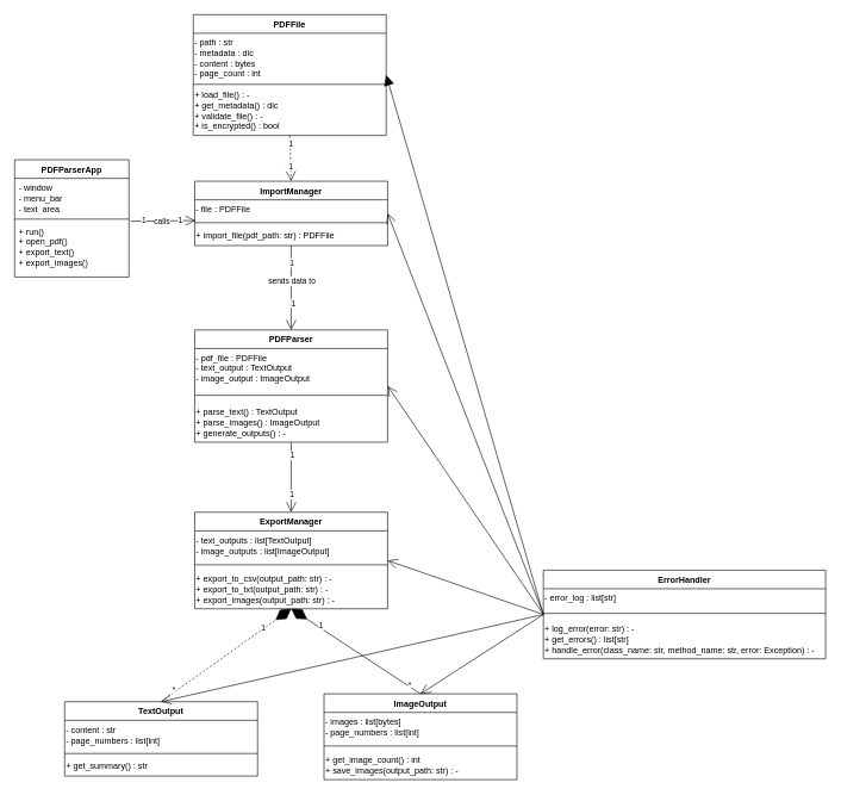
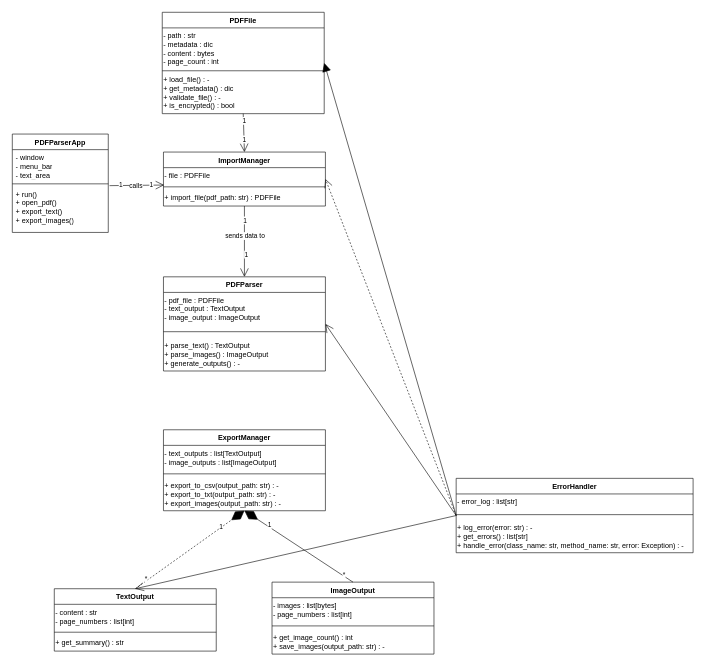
  <mxCell id="0" />
  <mxCell id="1" parent="0" />
  <mxCell id="2" value="PDFParser" style="swimlane;fontStyle=1;align=center;verticalAlign=top;childLayout=stackLayout;horizontal=1;startSize=26;horizontalStack=0;resizeParent=1;resizeParentMax=0;resizeLast=0;collapsible=1;marginBottom=0;whiteSpace=wrap;html=1;" parent="1" vertex="1"><mxGeometry x="272" y="461" width="270" height="157" as="geometry" /></mxCell>
  <mxCell id="3" value="&lt;span class=&quot;hljs-deletion&quot;&gt;- pdf_file : PDFFile&lt;/span&gt;&lt;br&gt;&lt;span class=&quot;hljs-deletion&quot;&gt;- text_output : TextOutput&lt;/span&gt;&lt;br&gt;&lt;span class=&quot;hljs-deletion&quot;&gt;- image_output : ImageOutput&lt;/span&gt;" style="text;html=1;align=left;verticalAlign=middle;resizable=0;points=[];autosize=1;strokeColor=none;fillColor=none;" parent="2" vertex="1"><mxGeometry y="26" width="270" height="55" as="geometry" /></mxCell>
  <mxCell id="4" value="" style="line;strokeWidth=1;fillColor=none;align=left;verticalAlign=middle;spacingTop=-1;spacingLeft=3;spacingRight=3;rotatable=0;labelPosition=right;points=[];portConstraint=eastwest;strokeColor=inherit;" parent="2" vertex="1"><mxGeometry y="81" width="270" height="21" as="geometry" /></mxCell>
  <mxCell id="5" value="&lt;span class=&quot;hljs-addition&quot;&gt;+ parse_text() : TextOutput&lt;/span&gt;&amp;nbsp;&lt;div&gt;&lt;span class=&quot;hljs-addition&quot;&gt;+ parse_images() : ImageOutput&lt;/span&gt;&amp;nbsp;&lt;/div&gt;&lt;div&gt;&lt;span class=&quot;hljs-addition&quot;&gt;+ generate_outputs() : -&lt;/span&gt;&lt;/div&gt;" style="text;html=1;align=left;verticalAlign=middle;resizable=0;points=[];autosize=1;strokeColor=none;fillColor=none;" parent="2" vertex="1"><mxGeometry y="102" width="270" height="55" as="geometry" /></mxCell>
  <mxCell id="6" value="PDFFile" style="swimlane;fontStyle=1;align=center;verticalAlign=top;childLayout=stackLayout;horizontal=1;startSize=26;horizontalStack=0;resizeParent=1;resizeParentMax=0;resizeLast=0;collapsible=1;marginBottom=0;whiteSpace=wrap;html=1;" parent="1" vertex="1"><mxGeometry x="270" y="20" width="270" height="169" as="geometry" /></mxCell>
  <mxCell id="7" value="- path : str&lt;div&gt;- metadata : dic&lt;/div&gt;&lt;div&gt;- content : bytes&lt;/div&gt;&lt;div&gt;- page_count : int&lt;/div&gt;" style="text;html=1;align=left;verticalAlign=middle;resizable=0;points=[];autosize=1;strokeColor=none;fillColor=none;" parent="6" vertex="1"><mxGeometry y="26" width="270" height="70" as="geometry" /></mxCell>
  <mxCell id="8" value="" style="line;strokeWidth=1;fillColor=none;align=left;verticalAlign=middle;spacingTop=-1;spacingLeft=3;spacingRight=3;rotatable=0;labelPosition=right;points=[];portConstraint=eastwest;strokeColor=inherit;" parent="6" vertex="1"><mxGeometry y="96" width="270" height="3" as="geometry" /></mxCell>
  <mxCell id="9" value="+ load_file() : -&lt;div&gt;+ get_metadata() : dic&lt;/div&gt;&lt;div&gt;+&amp;nbsp;validate_file() : -&lt;/div&gt;&lt;div&gt;+ is_encrypted() : bool&lt;/div&gt;" style="text;html=1;align=left;verticalAlign=middle;resizable=0;points=[];autosize=1;strokeColor=none;fillColor=none;" parent="6" vertex="1"><mxGeometry y="99" width="270" height="70" as="geometry" /></mxCell>
  <mxCell id="10" value="TextOutput" style="swimlane;fontStyle=1;align=center;verticalAlign=top;childLayout=stackLayout;horizontal=1;startSize=26;horizontalStack=0;resizeParent=1;resizeParentMax=0;resizeLast=0;collapsible=1;marginBottom=0;whiteSpace=wrap;html=1;" parent="1" vertex="1"><mxGeometry x="90" y="981" width="270" height="104" as="geometry" /></mxCell>
  <mxCell id="11" value="&lt;span class=&quot;hljs-deletion&quot;&gt;- content : str&lt;/span&gt;&amp;nbsp;&lt;div&gt;&lt;span class=&quot;hljs-deletion&quot;&gt;- page_numbers : list[int]&lt;/span&gt;&lt;/div&gt;" style="text;html=1;align=left;verticalAlign=middle;resizable=0;points=[];autosize=1;strokeColor=none;fillColor=none;" parent="10" vertex="1"><mxGeometry y="26" width="270" height="41" as="geometry" /></mxCell>
  <mxCell id="12" value="" style="line;strokeWidth=1;fillColor=none;align=left;verticalAlign=middle;spacingTop=-1;spacingLeft=3;spacingRight=3;rotatable=0;labelPosition=right;points=[];portConstraint=eastwest;strokeColor=inherit;" parent="10" vertex="1"><mxGeometry y="67" width="270" height="11" as="geometry" /></mxCell>
  <mxCell id="13" value="&lt;span class=&quot;hljs-addition&quot;&gt;+ get_summary() : str&lt;/span&gt;&amp;nbsp;" style="text;html=1;align=left;verticalAlign=middle;resizable=0;points=[];autosize=1;strokeColor=none;fillColor=none;" parent="10" vertex="1"><mxGeometry y="78" width="270" height="26" as="geometry" /></mxCell>
  <mxCell id="14" value="ImageOutput" style="swimlane;fontStyle=1;align=center;verticalAlign=top;childLayout=stackLayout;horizontal=1;startSize=26;horizontalStack=0;resizeParent=1;resizeParentMax=0;resizeLast=0;collapsible=1;marginBottom=0;whiteSpace=wrap;html=1;" parent="1" vertex="1"><mxGeometry x="453" y="970" width="270" height="120" as="geometry" /></mxCell>
  <mxCell id="15" value="&lt;span class=&quot;hljs-deletion&quot;&gt;- images : list[bytes]&lt;/span&gt;&amp;nbsp;&lt;div&gt;&lt;span class=&quot;hljs-deletion&quot;&gt;- page_numbers : list[int]&lt;/span&gt;&lt;/div&gt;" style="text;html=1;align=left;verticalAlign=middle;resizable=0;points=[];autosize=1;strokeColor=none;fillColor=none;" parent="14" vertex="1"><mxGeometry y="26" width="270" height="41" as="geometry" /></mxCell>
  <mxCell id="16" value="" style="line;strokeWidth=1;fillColor=none;align=left;verticalAlign=middle;spacingTop=-1;spacingLeft=3;spacingRight=3;rotatable=0;labelPosition=right;points=[];portConstraint=eastwest;strokeColor=inherit;" parent="14" vertex="1"><mxGeometry y="67" width="270" height="12" as="geometry" /></mxCell>
  <mxCell id="17" value="&lt;span class=&quot;hljs-addition&quot;&gt;+ get_image_count() : int&lt;/span&gt;&amp;nbsp;&lt;div&gt;&lt;span class=&quot;hljs-addition&quot;&gt;+ save_images(output_path: str) : -&lt;/span&gt;&lt;/div&gt;" style="text;html=1;align=left;verticalAlign=middle;resizable=0;points=[];autosize=1;strokeColor=none;fillColor=none;" parent="14" vertex="1"><mxGeometry y="79" width="270" height="41" as="geometry" /></mxCell>
  <mxCell id="18" value="ExportManager" style="swimlane;fontStyle=1;align=center;verticalAlign=top;childLayout=stackLayout;horizontal=1;startSize=26;horizontalStack=0;resizeParent=1;resizeParentMax=0;resizeLast=0;collapsible=1;marginBottom=0;whiteSpace=wrap;html=1;" parent="1" vertex="1"><mxGeometry x="272" y="716" width="270" height="135" as="geometry" /></mxCell>
  <mxCell id="19" value="&lt;span class=&quot;hljs-deletion&quot;&gt;- text_outputs : list[TextOutput]&lt;/span&gt;&amp;nbsp;&lt;div&gt;&lt;span class=&quot;hljs-deletion&quot;&gt;- image_outputs : list[ImageOutput]&lt;/span&gt;&lt;/div&gt;" style="text;html=1;align=left;verticalAlign=middle;resizable=0;points=[];autosize=1;strokeColor=none;fillColor=none;" parent="18" vertex="1"><mxGeometry y="26" width="270" height="41" as="geometry" /></mxCell>
  <mxCell id="20" value="" style="line;strokeWidth=1;fillColor=none;align=left;verticalAlign=middle;spacingTop=-1;spacingLeft=3;spacingRight=3;rotatable=0;labelPosition=right;points=[];portConstraint=eastwest;strokeColor=inherit;" parent="18" vertex="1"><mxGeometry y="67" width="270" height="13" as="geometry" /></mxCell>
  <mxCell id="21" value="&lt;span class=&quot;hljs-addition&quot;&gt;+ export_to_csv(output_path: str) : -&lt;/span&gt;&amp;nbsp;&lt;div&gt;&lt;span class=&quot;hljs-addition&quot;&gt;+ export_to_txt(output_path: str) : -&lt;/span&gt;&amp;nbsp;&lt;/div&gt;&lt;div&gt;&lt;span class=&quot;hljs-addition&quot;&gt;+ export_images(output_path: str) : -&lt;/span&gt;&lt;/div&gt;" style="text;html=1;align=left;verticalAlign=middle;resizable=0;points=[];autosize=1;strokeColor=none;fillColor=none;" parent="18" vertex="1"><mxGeometry y="80" width="270" height="55" as="geometry" /></mxCell>
  <mxCell id="22" value="ImportManager" style="swimlane;fontStyle=1;align=center;verticalAlign=top;childLayout=stackLayout;horizontal=1;startSize=26;horizontalStack=0;resizeParent=1;resizeParentMax=0;resizeLast=0;collapsible=1;marginBottom=0;whiteSpace=wrap;html=1;" parent="1" vertex="1"><mxGeometry x="272" y="253" width="270" height="90" as="geometry" /></mxCell>
  <mxCell id="23" value="- file : PDFFile" style="text;html=1;align=left;verticalAlign=middle;resizable=0;points=[];autosize=1;strokeColor=none;fillColor=none;" parent="22" vertex="1"><mxGeometry y="26" width="270" height="26" as="geometry" /></mxCell>
  <mxCell id="24" value="" style="line;strokeWidth=1;fillColor=none;align=left;verticalAlign=middle;spacingTop=-1;spacingLeft=3;spacingRight=3;rotatable=0;labelPosition=right;points=[];portConstraint=eastwest;strokeColor=inherit;" parent="22" vertex="1"><mxGeometry y="52" width="270" height="12" as="geometry" /></mxCell>
  <mxCell id="25" value="&lt;div style=&quot;&quot;&gt;&lt;span style=&quot;background-color: transparent; color: light-dark(rgb(0, 0, 0), rgb(255, 255, 255));&quot; class=&quot;hljs-bullet&quot;&gt;+&lt;/span&gt;&lt;span style=&quot;background-color: transparent; color: light-dark(rgb(0, 0, 0), rgb(255, 255, 255));&quot;&gt; import&lt;/span&gt;&lt;span style=&quot;background-color: transparent; color: light-dark(rgb(0, 0, 0), rgb(255, 255, 255));&quot; class=&quot;hljs-emphasis&quot;&gt;_file(pdf_&lt;/span&gt;&lt;span style=&quot;background-color: transparent; color: light-dark(rgb(0, 0, 0), rgb(255, 255, 255));&quot;&gt;path: str) : PDFFile&amp;nbsp;&lt;/span&gt;&lt;/div&gt;" style="text;html=1;align=left;verticalAlign=middle;resizable=0;points=[];autosize=1;strokeColor=none;fillColor=none;" parent="22" vertex="1"><mxGeometry y="64" width="270" height="26" as="geometry" /></mxCell>
  <mxCell id="26" value="ErrorHandler" style="swimlane;fontStyle=1;align=center;verticalAlign=top;childLayout=stackLayout;horizontal=1;startSize=26;horizontalStack=0;resizeParent=1;resizeParentMax=0;resizeLast=0;collapsible=1;marginBottom=0;whiteSpace=wrap;html=1;" parent="1" vertex="1"><mxGeometry x="760" y="797" width="395" height="124" as="geometry" /></mxCell>
  <mxCell id="27" value="&lt;span class=&quot;hljs-deletion&quot;&gt;- error_log : list[str]&lt;/span&gt;" style="text;html=1;align=left;verticalAlign=middle;resizable=0;points=[];autosize=1;strokeColor=none;fillColor=none;" parent="26" vertex="1"><mxGeometry y="26" width="395" height="26" as="geometry" /></mxCell>
  <mxCell id="28" value="" style="line;strokeWidth=1;fillColor=none;align=left;verticalAlign=middle;spacingTop=-1;spacingLeft=3;spacingRight=3;rotatable=0;labelPosition=right;points=[];portConstraint=eastwest;strokeColor=inherit;" parent="26" vertex="1"><mxGeometry y="52" width="395" height="17" as="geometry" /></mxCell>
  <mxCell id="29" value="&lt;span class=&quot;hljs-addition&quot;&gt;+ log_error(error: str) : -&lt;/span&gt;&amp;nbsp;&lt;div&gt;&lt;span class=&quot;hljs-addition&quot;&gt;+ get_errors() : list[str]&lt;/span&gt;&amp;nbsp;&lt;/div&gt;&lt;div&gt;&lt;span class=&quot;hljs-addition&quot;&gt;+ handle_error(class_name: str, method_name: str, error: Exception) : -&lt;/span&gt;&lt;/div&gt;" style="text;html=1;align=left;verticalAlign=middle;resizable=0;points=[];autosize=1;strokeColor=none;fillColor=none;" parent="26" vertex="1"><mxGeometry y="69" width="395" height="55" as="geometry" /></mxCell>
- <mxCell id="30" value="" style="endArrow=open;endFill=1;endSize=12;html=1;rounded=0;exitX=0.5;exitY=1;exitDx=0;exitDy=0;" parent="1" source="2" target="18" edge="1"><mxGeometry width="160" relative="1" as="geometry"><mxPoint x="452" y="694.75" as="sourcePoint" /><mxPoint x="349" y="784.75" as="targetPoint" /></mxGeometry></mxCell>
- <mxCell id="31" value="1" style="edgeLabel;html=1;align=center;verticalAlign=middle;resizable=0;points=[];" parent="30" vertex="1" connectable="0"><mxGeometry x="-0.639" y="1" relative="1" as="geometry"><mxPoint as="offset" /></mxGeometry></mxCell>
- <mxCell id="32" value="1" style="edgeLabel;html=1;align=center;verticalAlign=middle;resizable=0;points=[];" parent="30" vertex="1" connectable="0"><mxGeometry x="0.5" y="-2" relative="1" as="geometry"><mxPoint x="2" y="-2" as="offset" /></mxGeometry></mxCell>
  <mxCell id="33" value="" style="endArrow=open;endFill=1;endSize=12;html=1;rounded=0;entryX=0.5;entryY=0;entryDx=0;entryDy=0;exitX=0.5;exitY=1;exitDx=0;exitDy=0;" parent="1" source="22" target="2" edge="1"><mxGeometry width="160" relative="1" as="geometry"><mxPoint x="422" y="397" as="sourcePoint" /><mxPoint x="406.66" y="427" as="targetPoint" /></mxGeometry></mxCell>
  <mxCell id="34" value="1" style="edgeLabel;html=1;align=center;verticalAlign=middle;resizable=0;points=[];" parent="33" vertex="1" connectable="0"><mxGeometry x="-0.611" relative="1" as="geometry"><mxPoint as="offset" /></mxGeometry></mxCell>
  <mxCell id="35" value="1" style="edgeLabel;html=1;align=center;verticalAlign=middle;resizable=0;points=[];" parent="33" vertex="1" connectable="0"><mxGeometry x="0.361" y="2" relative="1" as="geometry"><mxPoint as="offset" /></mxGeometry></mxCell>
  <mxCell id="36" value="sends data to" style="edgeLabel;html=1;align=center;verticalAlign=middle;resizable=0;points=[];" vertex="1" connectable="0" parent="33"><mxGeometry x="-0.174" relative="1" as="geometry"><mxPoint as="offset" /></mxGeometry></mxCell>
- <mxCell id="37" value="" style="endArrow=open;endFill=1;endSize=12;html=1;rounded=0;exitX=0.5;exitY=1;exitDx=0;exitDy=0;entryX=0.5;entryY=0;entryDx=0;entryDy=0;dashed=1;" parent="1" source="6" target="22" edge="1"><mxGeometry width="160" relative="1" as="geometry"><mxPoint x="422" y="297" as="sourcePoint" /><mxPoint x="432" y="307" as="targetPoint" /></mxGeometry></mxCell>
+ <mxCell id="37" value="" style="endArrow=open;endFill=1;endSize=12;html=1;rounded=0;exitX=0.5;exitY=1;exitDx=0;exitDy=0;entryX=0.5;entryY=0;entryDx=0;entryDy=0;" parent="1" source="6" target="22" edge="1"><mxGeometry width="160" relative="1" as="geometry"><mxPoint x="422" y="297" as="sourcePoint" /><mxPoint x="432" y="307" as="targetPoint" /></mxGeometry></mxCell>
  <mxCell id="38" value="1" style="edgeLabel;html=1;align=center;verticalAlign=middle;resizable=0;points=[];" parent="37" vertex="1" connectable="0"><mxGeometry x="-0.611" y="1" relative="1" as="geometry"><mxPoint as="offset" /></mxGeometry></mxCell>
  <mxCell id="39" value="1" style="edgeLabel;html=1;align=center;verticalAlign=middle;resizable=0;points=[];" parent="37" vertex="1" connectable="0"><mxGeometry x="0.333" relative="1" as="geometry"><mxPoint as="offset" /></mxGeometry></mxCell>
  <mxCell id="40" value="" style="endArrow=block;endFill=1;endSize=12;html=1;rounded=0;exitX=0;exitY=0.5;exitDx=0;exitDy=0;entryX=1;entryY=0.5;entryDx=0;entryDy=0;" parent="1" source="26" target="6" edge="1"><mxGeometry width="160" relative="1" as="geometry"><mxPoint x="622" y="307" as="sourcePoint" /><mxPoint x="622" y="347" as="targetPoint" /></mxGeometry></mxCell>
- <mxCell id="41" value="" style="endArrow=open;endFill=1;endSize=12;html=1;rounded=0;exitX=0;exitY=0.5;exitDx=0;exitDy=0;entryX=1;entryY=0.5;entryDx=0;entryDy=0;" parent="1" source="26" target="22" edge="1"><mxGeometry width="160" relative="1" as="geometry"><mxPoint x="662" y="607" as="sourcePoint" /><mxPoint x="562" y="447" as="targetPoint" /></mxGeometry></mxCell>
+ <mxCell id="41" value="" style="endArrow=open;endFill=1;endSize=12;html=1;rounded=0;exitX=0;exitY=0.5;exitDx=0;exitDy=0;entryX=1;entryY=0.5;entryDx=0;entryDy=0;dashed=1;" parent="1" source="26" target="22" edge="1"><mxGeometry width="160" relative="1" as="geometry"><mxPoint x="662" y="607" as="sourcePoint" /><mxPoint x="562" y="447" as="targetPoint" /></mxGeometry></mxCell>
  <mxCell id="42" value="" style="endArrow=open;endFill=1;endSize=12;html=1;rounded=0;exitX=0;exitY=0.5;exitDx=0;exitDy=0;entryX=1;entryY=0.5;entryDx=0;entryDy=0;" parent="1" source="26" target="2" edge="1"><mxGeometry width="160" relative="1" as="geometry"><mxPoint x="669" y="514.75" as="sourcePoint" /><mxPoint x="569" y="354.75" as="targetPoint" /></mxGeometry></mxCell>
- <mxCell id="43" value="" style="endArrow=open;endFill=1;endSize=12;html=1;rounded=0;exitX=0;exitY=0.5;exitDx=0;exitDy=0;entryX=1;entryY=0.5;entryDx=0;entryDy=0;" parent="1" source="26" target="18" edge="1"><mxGeometry width="160" relative="1" as="geometry"><mxPoint x="679" y="524.75" as="sourcePoint" /><mxPoint x="579" y="364.75" as="targetPoint" /></mxGeometry></mxCell>
- <mxCell id="44" value="" style="endArrow=open;endFill=1;endSize=12;html=1;rounded=0;exitX=0;exitY=0.5;exitDx=0;exitDy=0;entryX=0.5;entryY=0;entryDx=0;entryDy=0;" parent="1" source="26" target="14" edge="1"><mxGeometry width="160" relative="1" as="geometry"><mxPoint x="689" y="534.75" as="sourcePoint" /><mxPoint x="589" y="374.75" as="targetPoint" /></mxGeometry></mxCell>
  <mxCell id="45" value="" style="endArrow=open;endFill=1;endSize=12;html=1;rounded=0;exitX=0;exitY=0.5;exitDx=0;exitDy=0;entryX=0.5;entryY=0;entryDx=0;entryDy=0;" parent="1" source="26" target="10" edge="1"><mxGeometry width="160" relative="1" as="geometry"><mxPoint x="699" y="544.75" as="sourcePoint" /><mxPoint x="599" y="384.75" as="targetPoint" /></mxGeometry></mxCell>
  <mxCell id="46" value="" style="endArrow=diamondThin;endFill=1;endSize=24;html=1;rounded=0;entryX=0.5;entryY=1;entryDx=0;entryDy=0;exitX=0.5;exitY=0;exitDx=0;exitDy=0;" parent="1" source="14" target="18" edge="1"><mxGeometry width="160" relative="1" as="geometry"><mxPoint x="619" y="754.75" as="sourcePoint" /><mxPoint x="609" y="714.75" as="targetPoint" /></mxGeometry></mxCell>
  <mxCell id="47" value="1" style="edgeLabel;html=1;align=center;verticalAlign=middle;resizable=0;points=[];" parent="46" vertex="1" connectable="0"><mxGeometry x="0.557" y="-3" relative="1" as="geometry"><mxPoint as="offset" /></mxGeometry></mxCell>
  <mxCell id="48" value="*" style="edgeLabel;html=1;align=center;verticalAlign=middle;resizable=0;points=[];" parent="46" vertex="1" connectable="0"><mxGeometry x="-0.871" y="1" relative="1" as="geometry"><mxPoint x="-3" y="-6" as="offset" /></mxGeometry></mxCell>
  <mxCell id="49" value="" style="endArrow=diamondThin;endFill=1;endSize=24;html=1;rounded=0;exitX=0.5;exitY=0;exitDx=0;exitDy=0;entryX=0.5;entryY=1;entryDx=0;entryDy=0;dashed=1;" parent="1" source="10" target="18" edge="1"><mxGeometry width="160" relative="1" as="geometry"><mxPoint x="256" y="749.75" as="sourcePoint" /><mxPoint x="397" y="694.75" as="targetPoint" /></mxGeometry></mxCell>
  <mxCell id="50" value="1" style="edgeLabel;html=1;align=center;verticalAlign=middle;resizable=0;points=[];" parent="49" vertex="1" connectable="0"><mxGeometry x="0.576" y="1" relative="1" as="geometry"><mxPoint as="offset" /></mxGeometry></mxCell>
  <mxCell id="51" value="*" style="edgeLabel;html=1;align=center;verticalAlign=middle;resizable=0;points=[];" parent="49" vertex="1" connectable="0"><mxGeometry x="-0.825" relative="1" as="geometry"><mxPoint x="1" y="-6" as="offset" /></mxGeometry></mxCell>
  <mxCell id="52" value="PDFParserApp    " style="swimlane;fontStyle=1;align=center;verticalAlign=top;childLayout=stackLayout;horizontal=1;startSize=26;horizontalStack=0;resizeParent=1;resizeParentMax=0;resizeLast=0;collapsible=1;marginBottom=0;whiteSpace=wrap;html=1;" vertex="1" parent="1"><mxGeometry x="20" y="223" width="160" height="164" as="geometry" /></mxCell>
  <mxCell id="53" value="- window&lt;div&gt;- menu_bar&lt;/div&gt;&lt;div&gt;- text_area&lt;/div&gt;" style="text;strokeColor=none;fillColor=none;align=left;verticalAlign=top;spacingLeft=4;spacingRight=4;overflow=hidden;rotatable=0;points=[[0,0.5],[1,0.5]];portConstraint=eastwest;whiteSpace=wrap;html=1;" vertex="1" parent="52"><mxGeometry y="26" width="160" height="53" as="geometry" /></mxCell>
  <mxCell id="54" value="" style="line;strokeWidth=1;fillColor=none;align=left;verticalAlign=middle;spacingTop=-1;spacingLeft=3;spacingRight=3;rotatable=0;labelPosition=right;points=[];portConstraint=eastwest;strokeColor=inherit;" vertex="1" parent="52"><mxGeometry y="79" width="160" height="8" as="geometry" /></mxCell>
  <mxCell id="55" value="+ run()&amp;nbsp;&lt;div&gt;+ open_pdf()&lt;/div&gt;&lt;div&gt;+ export_text()&lt;/div&gt;&lt;div&gt;+ export_images()&lt;/div&gt;" style="text;strokeColor=none;fillColor=none;align=left;verticalAlign=top;spacingLeft=4;spacingRight=4;overflow=hidden;rotatable=0;points=[[0,0.5],[1,0.5]];portConstraint=eastwest;whiteSpace=wrap;html=1;" vertex="1" parent="52"><mxGeometry y="87" width="160" height="77" as="geometry" /></mxCell>
  <mxCell id="56" value="" style="endArrow=open;endFill=1;endSize=12;html=1;rounded=0;entryX=0.004;entryY=0.25;entryDx=0;entryDy=0;entryPerimeter=0;exitX=1.013;exitY=-0.013;exitDx=0;exitDy=0;exitPerimeter=0;" edge="1" parent="1" source="55" target="24"><mxGeometry width="160" relative="1" as="geometry"><mxPoint x="192" y="347" as="sourcePoint" /><mxPoint x="262" y="305" as="targetPoint" /></mxGeometry></mxCell>
  <mxCell id="57" value="1" style="edgeLabel;html=1;align=center;verticalAlign=middle;resizable=0;points=[];" vertex="1" connectable="0" parent="56"><mxGeometry x="-0.611" y="1" relative="1" as="geometry"><mxPoint as="offset" /></mxGeometry></mxCell>
  <mxCell id="58" value="1" style="edgeLabel;html=1;align=center;verticalAlign=middle;resizable=0;points=[];" vertex="1" connectable="0" parent="56"><mxGeometry x="0.333" relative="1" as="geometry"><mxPoint x="8" y="-1" as="offset" /></mxGeometry></mxCell>
  <mxCell id="59" value="calls" style="edgeLabel;html=1;align=center;verticalAlign=middle;resizable=0;points=[];" vertex="1" connectable="0" parent="56"><mxGeometry x="-0.057" relative="1" as="geometry"><mxPoint as="offset" /></mxGeometry></mxCell>
